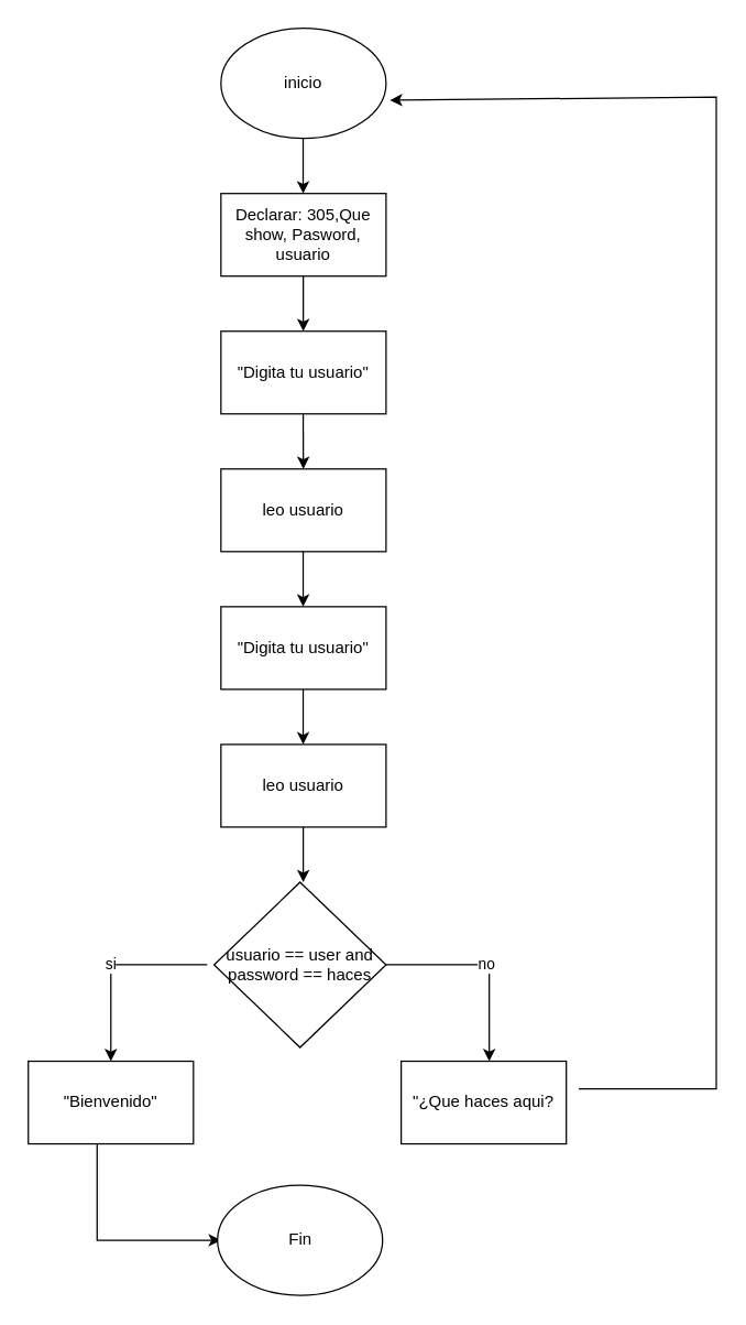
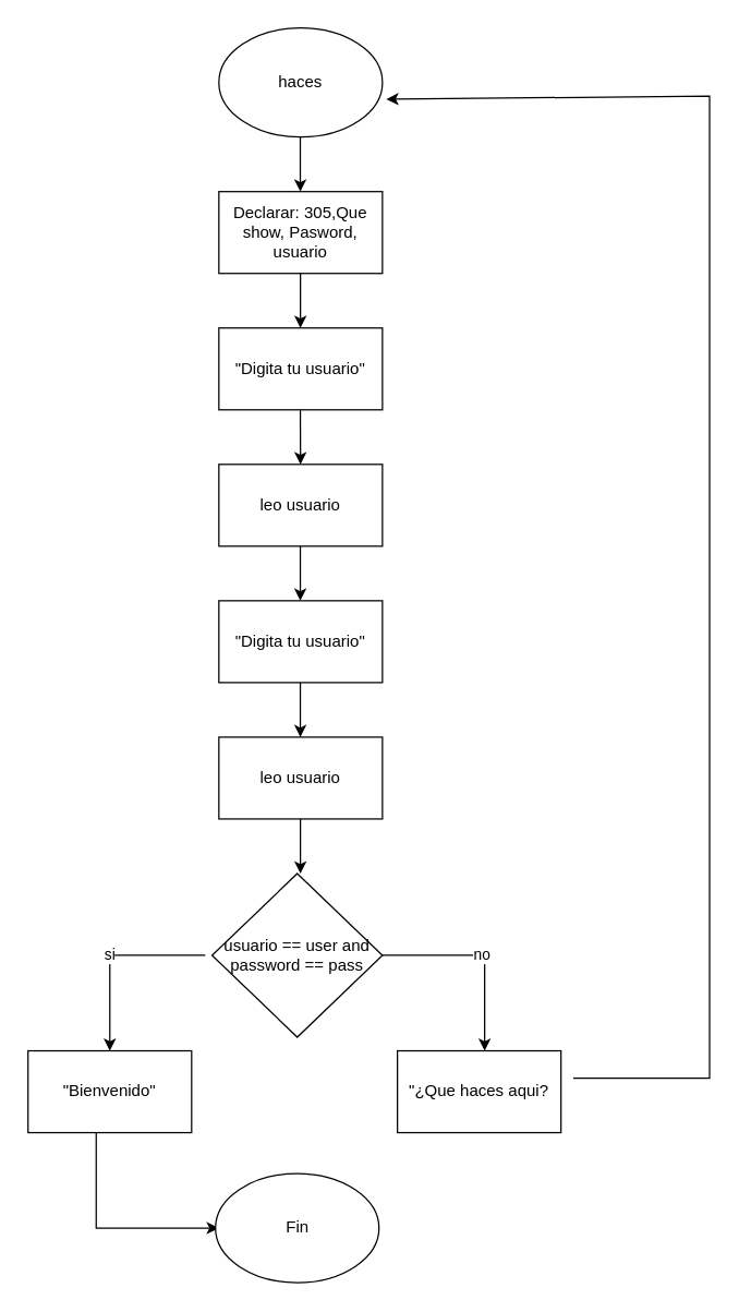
  <mxCell id="0" />
  <mxCell id="1" parent="0" />
- <mxCell id="2" value="inicio" style="ellipse;whiteSpace=wrap;html=1;" parent="1" vertex="1"><mxGeometry x="160" y="20" width="120" height="80" as="geometry" /></mxCell>
+ <mxCell id="2" value="haces" style="ellipse;whiteSpace=wrap;html=1;" parent="1" vertex="1"><mxGeometry x="160" y="20" width="120" height="80" as="geometry" /></mxCell>
  <mxCell id="3" value="" style="endArrow=classic;html=1;rounded=0;" parent="1" edge="1"><mxGeometry width="50" height="50" relative="1" as="geometry"><mxPoint x="219.73" y="100" as="sourcePoint" /><mxPoint x="219.73" y="140" as="targetPoint" /></mxGeometry></mxCell>
  <mxCell id="4" value="Declarar: 305,Que show, Pasword, usuario" style="rounded=0;whiteSpace=wrap;html=1;" parent="1" vertex="1"><mxGeometry x="160" y="140" width="120" height="60" as="geometry" /></mxCell>
  <mxCell id="5" value="" style="endArrow=classic;html=1;rounded=0;" parent="1" edge="1"><mxGeometry width="50" height="50" relative="1" as="geometry"><mxPoint x="219.84" y="200" as="sourcePoint" /><mxPoint x="219.84" y="240" as="targetPoint" /></mxGeometry></mxCell>
  <mxCell id="6" value="&quot;Digita tu usuario&quot;" style="rounded=0;whiteSpace=wrap;html=1;" parent="1" vertex="1"><mxGeometry x="160" y="240" width="120" height="60" as="geometry" /></mxCell>
  <mxCell id="7" value="" style="endArrow=classic;html=1;rounded=0;" parent="1" target="10" edge="1"><mxGeometry width="50" height="50" relative="1" as="geometry"><mxPoint x="219.75" y="300" as="sourcePoint" /><mxPoint x="219.75" y="340" as="targetPoint" /></mxGeometry></mxCell>
  <mxCell id="8" value="" style="endArrow=classic;html=1;rounded=0;" parent="1" edge="1"><mxGeometry width="50" height="50" relative="1" as="geometry"><mxPoint x="219.75" y="500" as="sourcePoint" /><mxPoint x="219.75" y="540" as="targetPoint" /></mxGeometry></mxCell>
  <mxCell id="9" value="" style="endArrow=classic;html=1;rounded=0;" parent="1" edge="1"><mxGeometry width="50" height="50" relative="1" as="geometry"><mxPoint x="219.75" y="400" as="sourcePoint" /><mxPoint x="219.75" y="440" as="targetPoint" /></mxGeometry></mxCell>
  <mxCell id="10" value="leo usuario" style="rounded=0;whiteSpace=wrap;html=1;" parent="1" vertex="1"><mxGeometry x="160" y="340" width="120" height="60" as="geometry" /></mxCell>
  <mxCell id="11" value="&quot;Digita tu usuario&quot;" style="rounded=0;whiteSpace=wrap;html=1;" parent="1" vertex="1"><mxGeometry x="160" y="440" width="120" height="60" as="geometry" /></mxCell>
  <mxCell id="12" value="leo usuario" style="rounded=0;whiteSpace=wrap;html=1;" parent="1" vertex="1"><mxGeometry x="160" y="540" width="120" height="60" as="geometry" /></mxCell>
- <mxCell id="13" value="usuario == user and password == haces" style="rhombus;whiteSpace=wrap;html=1;" parent="1" vertex="1"><mxGeometry x="155" y="640" width="125" height="120" as="geometry" /></mxCell>
+ <mxCell id="13" value="usuario == user and password == pass" style="rhombus;whiteSpace=wrap;html=1;" parent="1" vertex="1"><mxGeometry x="155" y="640" width="125" height="120" as="geometry" /></mxCell>
  <mxCell id="14" value="" style="endArrow=classic;html=1;rounded=0;" parent="1" edge="1"><mxGeometry width="50" height="50" relative="1" as="geometry"><mxPoint x="219.82" y="600" as="sourcePoint" /><mxPoint x="219.82" y="640" as="targetPoint" /></mxGeometry></mxCell>
  <mxCell id="15" value="no" style="endArrow=classic;html=1;rounded=0;exitX=1;exitY=0.5;exitDx=0;exitDy=0;" parent="1" source="13" edge="1"><mxGeometry width="50" height="50" relative="1" as="geometry"><mxPoint x="300" y="700" as="sourcePoint" /><mxPoint x="355" y="770" as="targetPoint" /><Array as="points"><mxPoint x="355" y="700" /></Array></mxGeometry></mxCell>
  <mxCell id="16" value="si" style="endArrow=classic;html=1;rounded=0;" parent="1" edge="1"><mxGeometry width="50" height="50" relative="1" as="geometry"><mxPoint x="150" y="700" as="sourcePoint" /><mxPoint x="80" y="770" as="targetPoint" /><Array as="points"><mxPoint x="80" y="700" /></Array></mxGeometry></mxCell>
  <mxCell id="17" value="&quot;Bienvenido&quot;" style="rounded=0;whiteSpace=wrap;html=1;" parent="1" vertex="1"><mxGeometry x="20" y="770" width="120" height="60" as="geometry" /></mxCell>
  <mxCell id="18" value="&quot;¿Que haces aqui?" style="rounded=0;whiteSpace=wrap;html=1;" parent="1" vertex="1"><mxGeometry x="291" y="770" width="120" height="60" as="geometry" /></mxCell>
  <mxCell id="19" value="" style="endArrow=classic;html=1;rounded=0;entryX=1.023;entryY=0.653;entryDx=0;entryDy=0;entryPerimeter=0;" parent="1" target="2" edge="1"><mxGeometry width="50" height="50" relative="1" as="geometry"><mxPoint x="420" y="790" as="sourcePoint" /><mxPoint x="310" y="70" as="targetPoint" /><Array as="points"><mxPoint x="520" y="790" /><mxPoint x="520" y="70" /></Array></mxGeometry></mxCell>
  <mxCell id="20" value="" style="endArrow=classic;html=1;rounded=0;" parent="1" edge="1"><mxGeometry width="50" height="50" relative="1" as="geometry"><mxPoint x="70" y="830" as="sourcePoint" /><mxPoint x="160" y="900" as="targetPoint" /><Array as="points"><mxPoint x="70" y="900" /></Array></mxGeometry></mxCell>
  <mxCell id="21" value="Fin" style="ellipse;whiteSpace=wrap;html=1;" parent="1" vertex="1"><mxGeometry x="157.5" y="860" width="120" height="80" as="geometry" /></mxCell>
